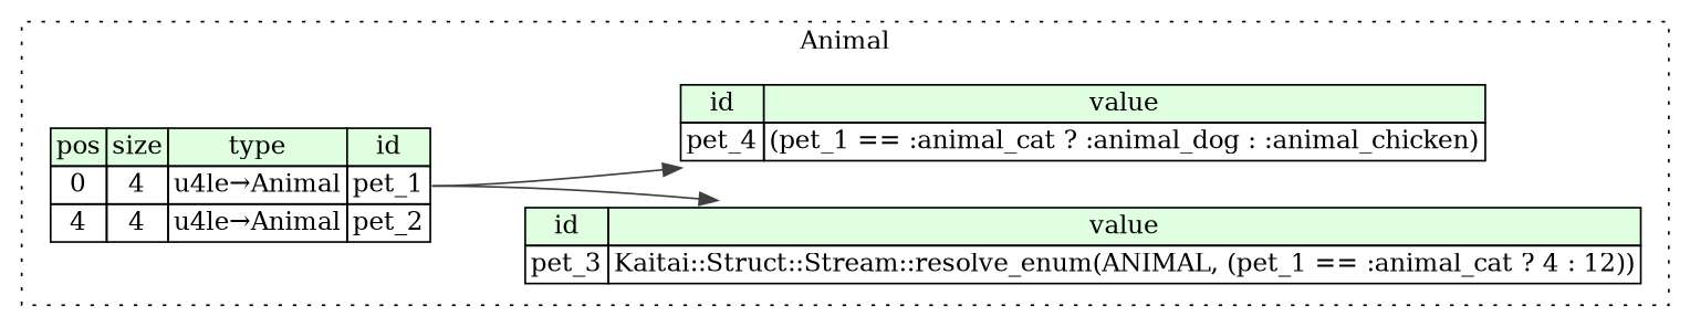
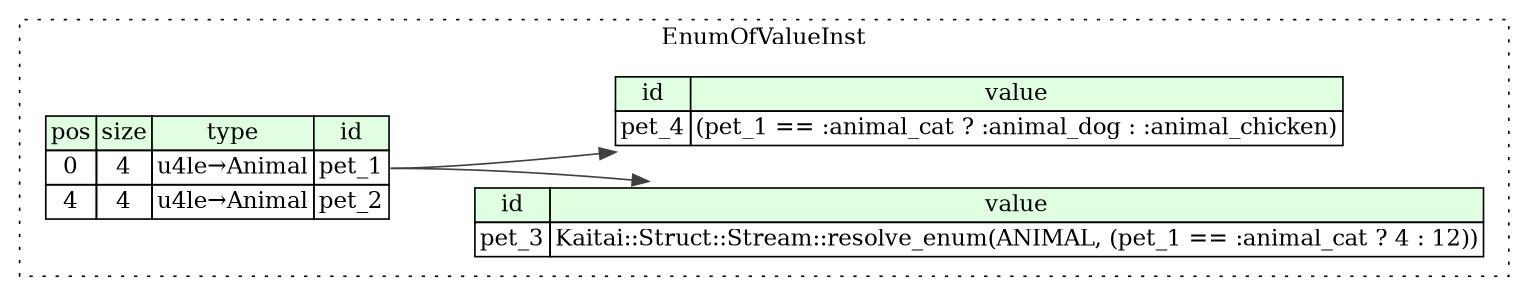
  digraph {
    rankdir=LR
    node [shape=plaintext]
    edge [color="#404040" tailport=pet_1_type]
    n1 [label=<<TABLE BORDER="0" CELLBORDER="1" CELLSPACING="0"> 			<TR><TD BGCOLOR="#E0FFE0">pos</TD><TD BGCOLOR="#E0FFE0">size</TD><TD BGCOLOR="#E0FFE0">type</TD><TD BGCOLOR="#E0FFE0">id</TD></TR> 			<TR><TD PORT="pet_1_pos">0</TD><TD PORT="pet_1_size">4</TD><TD>u4le→Animal</TD><TD PORT="pet_1_type">pet_1</TD></TR> 			<TR><TD PORT="pet_2_pos">4</TD><TD PORT="pet_2_size">4</TD><TD>u4le→Animal</TD><TD PORT="pet_2_type">pet_2</TD></TR> 		</TABLE>>]
    n2 [label=<<TABLE BORDER="0" CELLBORDER="1" CELLSPACING="0"> 			<TR><TD BGCOLOR="#E0FFE0">id</TD><TD BGCOLOR="#E0FFE0">value</TD></TR> 			<TR><TD>pet_3</TD><TD>Kaitai::Struct::Stream::resolve_enum(ANIMAL, (pet_1 == :animal_cat ? 4 : 12))</TD></TR> 		</TABLE>>]
    n3 [label=<<TABLE BORDER="0" CELLBORDER="1" CELLSPACING="0"> 			<TR><TD BGCOLOR="#E0FFE0">id</TD><TD BGCOLOR="#E0FFE0">value</TD></TR> 			<TR><TD>pet_4</TD><TD>(pet_1 == :animal_cat ? :animal_dog : :animal_chicken)</TD></TR> 		</TABLE>>]
    subgraph cluster_1 {
-     label=Animal
+     label=EnumOfValueInst
      style=dotted
      n1
      n2
      n3
    }
    n1 -> n2
    n1 -> n3
  }
